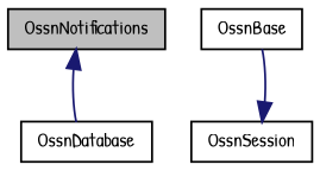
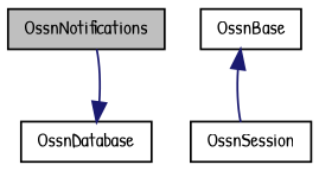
  digraph {
    fontname="Patrick Hand"
    node [color=black fillcolor=white fontname="Patrick Hand" fontsize=10 shape=record style=filled]
    edge [color=midnightblue dir=back fontname="Patrick Hand" fontsize=10 labelfontname=Helvetica labelfontsize=10 style=solid]
    n1 [fillcolor=grey75 fontcolor=black height=0.2 label=OssnNotifications width=0.4]
    n2 [height=0.2 label=OssnDatabase width=0.4]
    n3 [height=0.2 label=OssnBase width=0.4]
    n4 [height=0.2 label=OssnSession width=0.4]
-   n1 -> n2
-   n4 -> n3
+   n2 -> n1
+   n3 -> n4
  }
